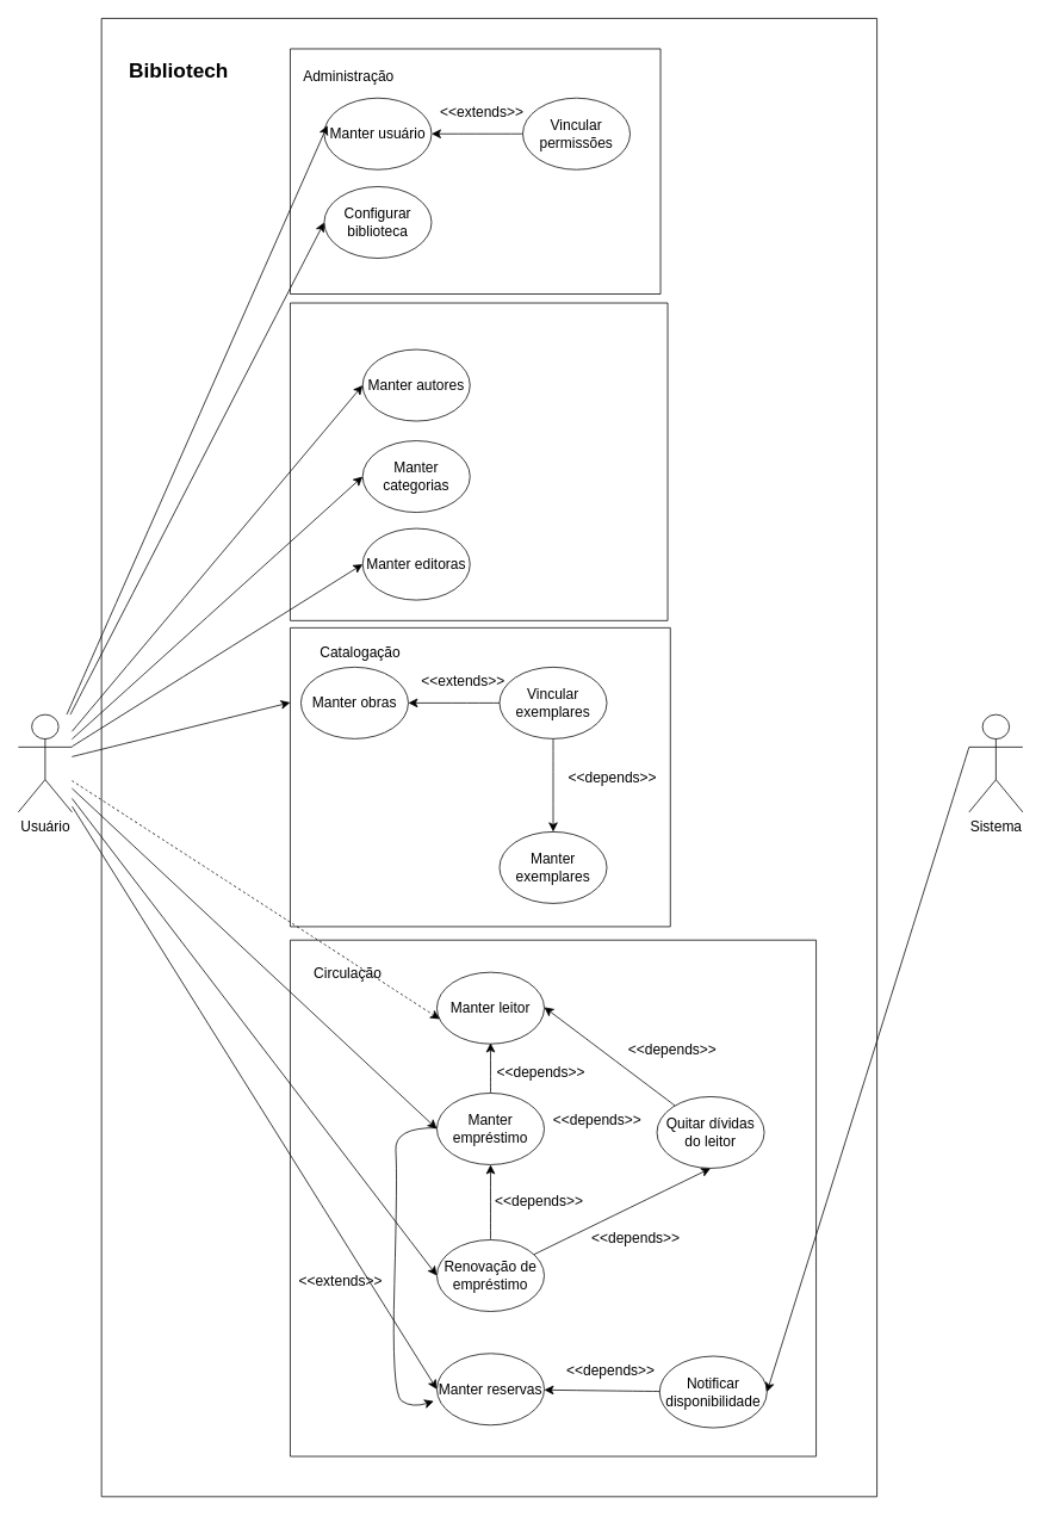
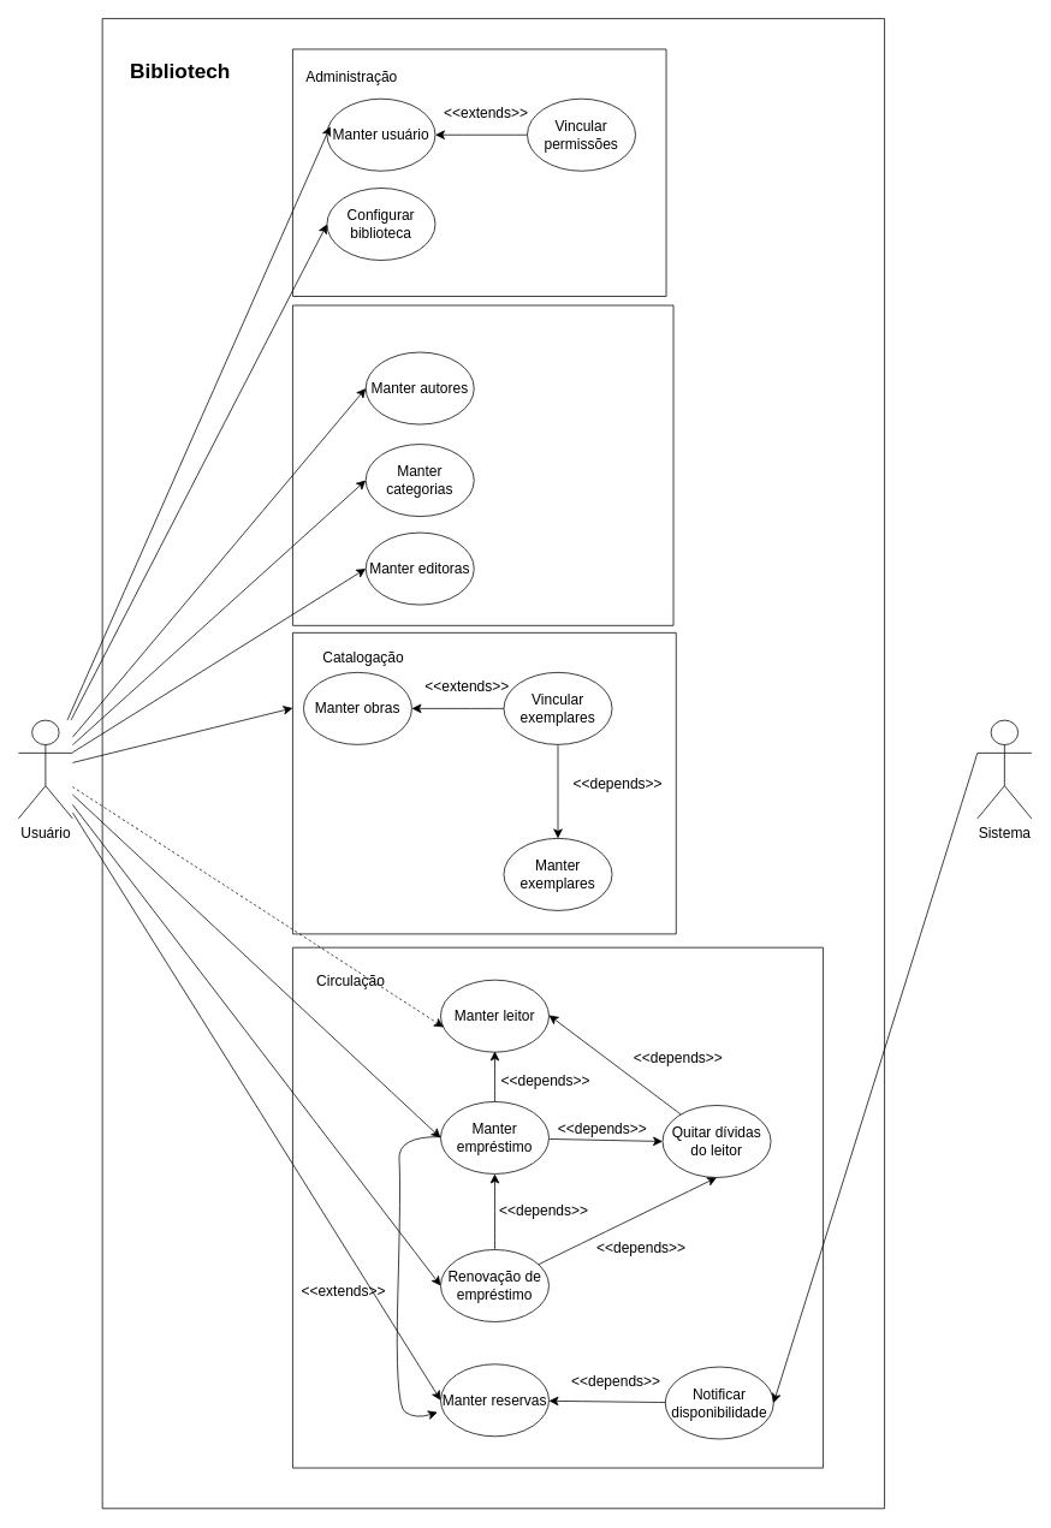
  <mxCell id="0" />
  <mxCell id="1" parent="0" />
  <mxCell id="2" value="" style="swimlane;startSize=0;fontSize=16;" parent="1" vertex="1"><mxGeometry x="113" y="20" width="867" height="1652" as="geometry" /></mxCell>
  <mxCell id="3" value="" style="swimlane;startSize=0;fontSize=16;" parent="2" vertex="1"><mxGeometry x="211" y="34" width="414" height="274" as="geometry" /></mxCell>
  <mxCell id="4" value="Administração" style="text;html=1;align=center;verticalAlign=middle;resizable=0;points=[];autosize=1;strokeColor=none;fillColor=none;fontSize=16;" parent="3" vertex="1"><mxGeometry x="5" y="14" width="119" height="31" as="geometry" /></mxCell>
  <mxCell id="5" value="Configurar biblioteca" style="ellipse;whiteSpace=wrap;html=1;fontSize=16;" parent="3" vertex="1"><mxGeometry x="38" y="154" width="120" height="80" as="geometry" /></mxCell>
  <mxCell id="6" value="Manter usuário" style="ellipse;whiteSpace=wrap;html=1;fontSize=16;" parent="3" vertex="1"><mxGeometry x="38" y="55" width="120" height="80" as="geometry" /></mxCell>
  <mxCell id="7" value="Vincular permissões" style="ellipse;whiteSpace=wrap;html=1;fontSize=16;" parent="3" vertex="1"><mxGeometry x="260" y="55" width="120" height="80" as="geometry" /></mxCell>
  <mxCell id="8" style="edgeStyle=none;curved=1;rounded=0;orthogonalLoop=1;jettySize=auto;html=1;entryX=1;entryY=0.5;entryDx=0;entryDy=0;fontSize=12;startSize=8;endSize=8;" parent="3" source="7" target="6" edge="1"><mxGeometry relative="1" as="geometry" /></mxCell>
  <mxCell id="9" value="&amp;lt;&amp;lt;extends&amp;gt;&amp;gt;" style="text;html=1;align=center;verticalAlign=middle;resizable=0;points=[];autosize=1;strokeColor=none;fillColor=none;fontSize=16;" parent="3" vertex="1"><mxGeometry x="158" y="55" width="111" height="31" as="geometry" /></mxCell>
  <mxCell id="10" value="" style="swimlane;startSize=0;fontSize=16;" parent="2" vertex="1"><mxGeometry x="211" y="318" width="422" height="355" as="geometry" /></mxCell>
  <mxCell id="11" value="Manter autores" style="ellipse;whiteSpace=wrap;html=1;fontSize=16;" parent="10" vertex="1"><mxGeometry x="81" y="52" width="120" height="80" as="geometry" /></mxCell>
  <mxCell id="12" value="Manter editoras" style="ellipse;whiteSpace=wrap;html=1;fontSize=16;" parent="10" vertex="1"><mxGeometry x="81" y="252" width="120" height="80" as="geometry" /></mxCell>
  <mxCell id="13" value="Manter categorias" style="ellipse;whiteSpace=wrap;html=1;fontSize=16;" parent="10" vertex="1"><mxGeometry x="81" y="154" width="120" height="80" as="geometry" /></mxCell>
  <mxCell id="14" value="" style="swimlane;startSize=0;fontSize=16;" parent="2" vertex="1"><mxGeometry x="211" y="681" width="425" height="334" as="geometry"><mxRectangle x="211" y="681" width="50" height="44" as="alternateBounds" /></mxGeometry></mxCell>
  <mxCell id="15" value="&amp;lt;&amp;lt;depends&amp;gt;&amp;gt;" style="text;html=1;align=center;verticalAlign=middle;resizable=0;points=[];autosize=1;strokeColor=none;fillColor=none;fontSize=16;" parent="14" vertex="1"><mxGeometry x="301" y="151.5" width="117" height="31" as="geometry" /></mxCell>
  <mxCell id="16" style="edgeStyle=none;curved=1;rounded=0;orthogonalLoop=1;jettySize=auto;html=1;fontSize=12;startSize=8;endSize=8;entryX=0.5;entryY=0;entryDx=0;entryDy=0;" parent="14" source="17" target="19" edge="1"><mxGeometry relative="1" as="geometry" /></mxCell>
  <mxCell id="17" value="Vincular exemplares" style="ellipse;whiteSpace=wrap;html=1;fontSize=16;" parent="14" vertex="1"><mxGeometry x="234" y="44" width="120" height="80" as="geometry" /></mxCell>
  <mxCell id="18" value="&amp;lt;&amp;lt;extends&amp;gt;&amp;gt;" style="text;html=1;align=center;verticalAlign=middle;resizable=0;points=[];autosize=1;strokeColor=none;fillColor=none;fontSize=16;" parent="14" vertex="1"><mxGeometry x="137" y="44" width="111" height="31" as="geometry" /></mxCell>
  <mxCell id="19" value="Manter exemplares" style="ellipse;whiteSpace=wrap;html=1;fontSize=16;" parent="14" vertex="1"><mxGeometry x="234" y="228" width="120" height="80" as="geometry" /></mxCell>
  <mxCell id="20" value="Manter obras" style="ellipse;whiteSpace=wrap;html=1;fontSize=16;" parent="14" vertex="1"><mxGeometry x="12" y="44" width="120" height="80" as="geometry" /></mxCell>
  <mxCell id="21" value="" style="edgeStyle=none;curved=1;rounded=0;orthogonalLoop=1;jettySize=auto;html=1;fontSize=12;startSize=8;endSize=8;" parent="14" source="17" target="20" edge="1"><mxGeometry relative="1" as="geometry" /></mxCell>
  <mxCell id="22" value="Catalogação" style="text;html=1;align=center;verticalAlign=middle;resizable=0;points=[];autosize=1;strokeColor=none;fillColor=none;fontSize=16;" parent="14" vertex="1"><mxGeometry x="24" y="11" width="108" height="31" as="geometry" /></mxCell>
  <mxCell id="23" value="Manter leitor" style="ellipse;whiteSpace=wrap;html=1;fontSize=16;" parent="2" vertex="1"><mxGeometry x="375" y="1066" width="120" height="80" as="geometry" /></mxCell>
  <mxCell id="24" style="edgeStyle=none;curved=1;rounded=0;orthogonalLoop=1;jettySize=auto;html=1;fontSize=12;startSize=8;endSize=8;" parent="2" source="27" edge="1"><mxGeometry relative="1" as="geometry"><mxPoint x="435" y="1145" as="targetPoint" /></mxGeometry></mxCell>
+ <mxCell id="25" style="edgeStyle=none;curved=1;rounded=0;orthogonalLoop=1;jettySize=auto;html=1;entryX=0;entryY=0.5;entryDx=0;entryDy=0;fontSize=12;startSize=8;endSize=8;" parent="2" source="27" target="34" edge="1"><mxGeometry relative="1" as="geometry" /></mxCell>
  <mxCell id="26" style="edgeStyle=none;curved=1;rounded=0;orthogonalLoop=1;jettySize=auto;html=1;entryX=-0.029;entryY=0.666;entryDx=0;entryDy=0;entryPerimeter=0;fontSize=12;startSize=8;endSize=8;" parent="2" source="27" target="42" edge="1"><mxGeometry relative="1" as="geometry"><Array as="points"><mxPoint x="327" y="1239" /><mxPoint x="331" y="1292" /><mxPoint x="324" y="1537" /><mxPoint x="347" y="1553" /></Array></mxGeometry></mxCell>
  <mxCell id="27" value="Manter empréstimo" style="ellipse;whiteSpace=wrap;html=1;fontSize=16;" parent="2" vertex="1"><mxGeometry x="375" y="1201" width="120" height="80" as="geometry" /></mxCell>
  <mxCell id="28" style="edgeStyle=none;curved=1;rounded=0;orthogonalLoop=1;jettySize=auto;html=1;fontSize=12;startSize=8;endSize=8;" parent="2" source="30" target="27" edge="1"><mxGeometry relative="1" as="geometry" /></mxCell>
  <mxCell id="29" style="edgeStyle=none;curved=1;rounded=0;orthogonalLoop=1;jettySize=auto;html=1;entryX=0.5;entryY=1;entryDx=0;entryDy=0;fontSize=12;startSize=8;endSize=8;" parent="2" source="30" target="34" edge="1"><mxGeometry relative="1" as="geometry" /></mxCell>
  <mxCell id="30" value="Renovação de empréstimo" style="ellipse;whiteSpace=wrap;html=1;fontSize=16;" parent="2" vertex="1"><mxGeometry x="375" y="1365" width="120" height="80" as="geometry" /></mxCell>
  <mxCell id="31" style="edgeStyle=none;curved=1;rounded=0;orthogonalLoop=1;jettySize=auto;html=1;fontSize=12;startSize=8;endSize=8;" parent="2" source="32" target="42" edge="1"><mxGeometry relative="1" as="geometry" /></mxCell>
  <mxCell id="32" value="Notificar disponibilidade" style="ellipse;whiteSpace=wrap;html=1;fontSize=16;" parent="2" vertex="1"><mxGeometry x="624" y="1495" width="120" height="80" as="geometry" /></mxCell>
  <mxCell id="33" style="edgeStyle=none;curved=1;rounded=0;orthogonalLoop=1;jettySize=auto;html=1;entryX=1;entryY=0.5;entryDx=0;entryDy=0;fontSize=12;startSize=8;endSize=8;" parent="2" source="34" edge="1"><mxGeometry relative="1" as="geometry"><mxPoint x="495.0" y="1105" as="targetPoint" /></mxGeometry></mxCell>
  <mxCell id="34" value="Quitar dívidas do leitor" style="ellipse;whiteSpace=wrap;html=1;fontSize=16;" parent="2" vertex="1"><mxGeometry x="621" y="1205" width="120" height="80" as="geometry" /></mxCell>
  <mxCell id="35" value="&amp;lt;&amp;lt;depends&amp;gt;&amp;gt;" style="text;html=1;align=center;verticalAlign=middle;resizable=0;points=[];autosize=1;strokeColor=none;fillColor=none;fontSize=16;" parent="2" vertex="1"><mxGeometry x="430" y="1305" width="117" height="31" as="geometry" /></mxCell>
  <mxCell id="36" value="&amp;lt;&amp;lt;depends&amp;gt;&amp;gt;" style="text;html=1;align=center;verticalAlign=middle;resizable=0;points=[];autosize=1;strokeColor=none;fillColor=none;fontSize=16;" parent="2" vertex="1"><mxGeometry x="432" y="1161" width="117" height="31" as="geometry" /></mxCell>
  <mxCell id="37" value="&amp;lt;&amp;lt;depends&amp;gt;&amp;gt;" style="text;html=1;align=center;verticalAlign=middle;resizable=0;points=[];autosize=1;strokeColor=none;fillColor=none;fontSize=16;" parent="2" vertex="1"><mxGeometry x="538" y="1347" width="117" height="31" as="geometry" /></mxCell>
  <mxCell id="38" value="&amp;lt;&amp;lt;depends&amp;gt;&amp;gt;" style="text;html=1;align=center;verticalAlign=middle;resizable=0;points=[];autosize=1;strokeColor=none;fillColor=none;fontSize=16;" parent="2" vertex="1"><mxGeometry x="510" y="1495" width="117" height="31" as="geometry" /></mxCell>
  <mxCell id="39" value="&amp;lt;&amp;lt;extends&amp;gt;&amp;gt;" style="text;html=1;align=center;verticalAlign=middle;resizable=0;points=[];autosize=1;strokeColor=none;fillColor=none;fontSize=16;" parent="2" vertex="1"><mxGeometry x="211" y="1395" width="111" height="31" as="geometry" /></mxCell>
  <mxCell id="40" value="" style="swimlane;startSize=0;fontSize=16;" parent="2" vertex="1"><mxGeometry x="211" y="1030" width="588" height="577" as="geometry"><mxRectangle x="211" y="1158" width="50" height="44" as="alternateBounds" /></mxGeometry></mxCell>
  <mxCell id="41" value="Circulação" style="text;html=1;align=center;verticalAlign=middle;resizable=0;points=[];autosize=1;strokeColor=none;fillColor=none;fontSize=16;" parent="40" vertex="1"><mxGeometry x="17" y="21" width="94" height="31" as="geometry" /></mxCell>
  <mxCell id="42" value="Manter reservas" style="ellipse;whiteSpace=wrap;html=1;fontSize=16;" parent="40" vertex="1"><mxGeometry x="164" y="462" width="120" height="80" as="geometry" /></mxCell>
  <mxCell id="43" value="&amp;lt;&amp;lt;depends&amp;gt;&amp;gt;" style="text;html=1;align=center;verticalAlign=middle;resizable=0;points=[];autosize=1;strokeColor=none;fillColor=none;fontSize=16;" parent="40" vertex="1"><mxGeometry x="368" y="106" width="117" height="31" as="geometry" /></mxCell>
  <mxCell id="44" value="&amp;lt;&amp;lt;depends&amp;gt;&amp;gt;" style="text;html=1;align=center;verticalAlign=middle;resizable=0;points=[];autosize=1;strokeColor=none;fillColor=none;fontSize=16;" parent="40" vertex="1"><mxGeometry x="284" y="185" width="117" height="31" as="geometry" /></mxCell>
  <mxCell id="45" value="&lt;b&gt;&lt;font style=&quot;font-size: 23px;&quot;&gt;Bibliotech&lt;/font&gt;&lt;/b&gt;" style="text;html=1;align=center;verticalAlign=middle;resizable=0;points=[];autosize=1;strokeColor=none;fillColor=none;fontSize=16;" parent="2" vertex="1"><mxGeometry x="21" y="38" width="129" height="40" as="geometry" /></mxCell>
  <mxCell id="46" style="edgeStyle=none;curved=1;rounded=0;orthogonalLoop=1;jettySize=auto;html=1;entryX=0.03;entryY=0.382;entryDx=0;entryDy=0;entryPerimeter=0;fontSize=12;startSize=8;endSize=8;" parent="1" source="56" target="6" edge="1"><mxGeometry relative="1" as="geometry" /></mxCell>
  <mxCell id="47" style="edgeStyle=none;curved=1;rounded=0;orthogonalLoop=1;jettySize=auto;html=1;entryX=0;entryY=0.5;entryDx=0;entryDy=0;fontSize=12;startSize=8;endSize=8;" parent="1" source="56" target="5" edge="1"><mxGeometry relative="1" as="geometry" /></mxCell>
  <mxCell id="48" style="edgeStyle=none;curved=1;rounded=0;orthogonalLoop=1;jettySize=auto;html=1;entryX=0;entryY=0.5;entryDx=0;entryDy=0;fontSize=12;startSize=8;endSize=8;" parent="1" source="56" target="11" edge="1"><mxGeometry relative="1" as="geometry" /></mxCell>
  <mxCell id="49" style="edgeStyle=none;curved=1;rounded=0;orthogonalLoop=1;jettySize=auto;html=1;entryX=0;entryY=0.5;entryDx=0;entryDy=0;fontSize=12;startSize=8;endSize=8;" parent="1" source="56" target="13" edge="1"><mxGeometry relative="1" as="geometry" /></mxCell>
  <mxCell id="50" style="edgeStyle=none;curved=1;rounded=0;orthogonalLoop=1;jettySize=auto;html=1;entryX=0;entryY=0.5;entryDx=0;entryDy=0;fontSize=12;startSize=8;endSize=8;" parent="1" source="56" target="12" edge="1"><mxGeometry relative="1" as="geometry" /></mxCell>
  <mxCell id="51" style="edgeStyle=none;curved=1;rounded=0;orthogonalLoop=1;jettySize=auto;html=1;entryX=0;entryY=0.25;entryDx=0;entryDy=0;fontSize=12;startSize=8;endSize=8;" parent="1" source="56" target="14" edge="1"><mxGeometry relative="1" as="geometry" /></mxCell>
  <mxCell id="52" style="edgeStyle=none;curved=1;rounded=0;orthogonalLoop=1;jettySize=auto;html=1;entryX=0.027;entryY=0.654;entryDx=0;entryDy=0;entryPerimeter=0;fontSize=12;startSize=8;endSize=8;dashed=1;" parent="1" source="56" target="23" edge="1"><mxGeometry relative="1" as="geometry" /></mxCell>
  <mxCell id="53" style="edgeStyle=none;curved=1;rounded=0;orthogonalLoop=1;jettySize=auto;html=1;entryX=0;entryY=0.5;entryDx=0;entryDy=0;fontSize=12;startSize=8;endSize=8;" parent="1" source="56" target="27" edge="1"><mxGeometry relative="1" as="geometry" /></mxCell>
  <mxCell id="54" style="edgeStyle=none;curved=1;rounded=0;orthogonalLoop=1;jettySize=auto;html=1;entryX=0;entryY=0.5;entryDx=0;entryDy=0;fontSize=12;startSize=8;endSize=8;" parent="1" source="56" target="30" edge="1"><mxGeometry relative="1" as="geometry" /></mxCell>
  <mxCell id="55" style="edgeStyle=none;curved=1;rounded=0;orthogonalLoop=1;jettySize=auto;html=1;entryX=0;entryY=0.5;entryDx=0;entryDy=0;fontSize=12;startSize=8;endSize=8;" parent="1" source="56" target="42" edge="1"><mxGeometry relative="1" as="geometry" /></mxCell>
  <mxCell id="56" value="Usuário" style="shape=umlActor;verticalLabelPosition=bottom;verticalAlign=top;html=1;outlineConnect=0;fontSize=16;" parent="1" vertex="1"><mxGeometry x="20" y="798" width="60" height="109" as="geometry" /></mxCell>
  <mxCell id="57" value="Sistema" style="shape=umlActor;verticalLabelPosition=bottom;verticalAlign=top;html=1;outlineConnect=0;fontSize=16;" vertex="1" parent="1"><mxGeometry x="1083" y="798" width="60" height="109" as="geometry" /></mxCell>
  <mxCell id="58" style="edgeStyle=none;curved=1;rounded=0;orthogonalLoop=1;jettySize=auto;html=1;entryX=1;entryY=0.5;entryDx=0;entryDy=0;fontSize=12;startSize=8;endSize=8;exitX=0;exitY=0.333;exitDx=0;exitDy=0;exitPerimeter=0;" edge="1" parent="1" source="57" target="32"><mxGeometry relative="1" as="geometry"><mxPoint x="1094" y="1171" as="sourcePoint" /><mxPoint x="1338" y="1111" as="targetPoint" /></mxGeometry></mxCell>
